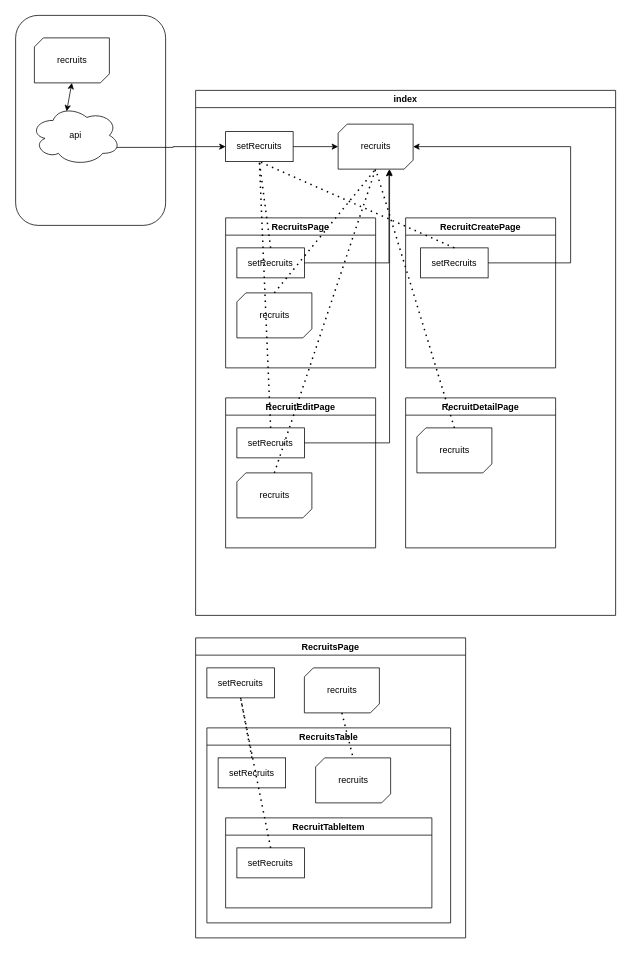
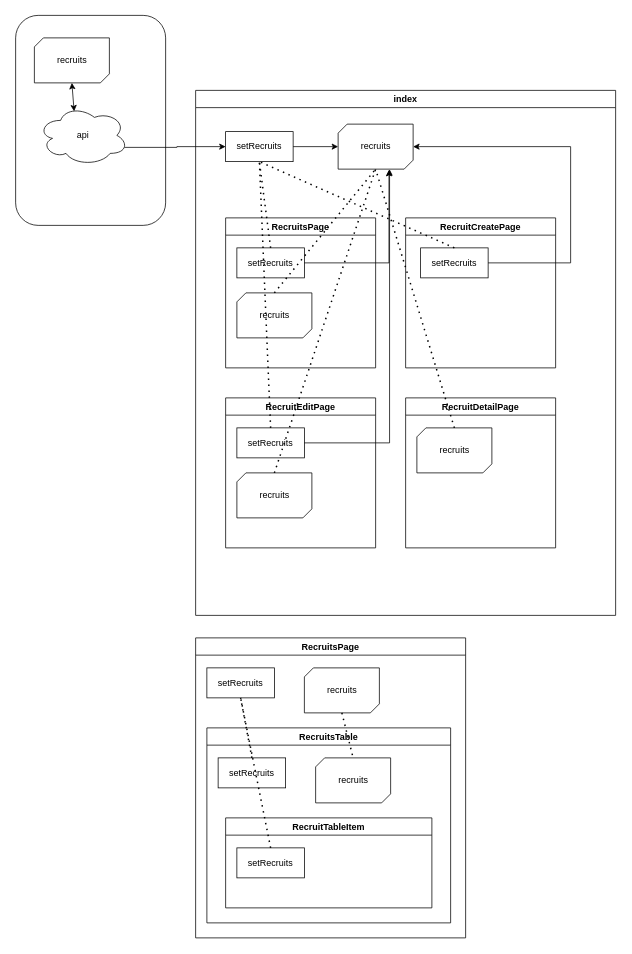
  <mxCell id="0" />
  <mxCell id="1" parent="0" />
  <mxCell id="2" value="" style="rounded=1;whiteSpace=wrap;html=1;" parent="1" vertex="1"><mxGeometry x="20" y="20" width="200" height="280" as="geometry" /></mxCell>
  <mxCell id="3" value="" style="verticalLabelPosition=bottom;verticalAlign=top;html=1;shape=mxgraph.basic.diag_snip_rect;dx=6;" parent="1" vertex="1"><mxGeometry x="45" y="50" width="100" height="60" as="geometry" /></mxCell>
  <mxCell id="4" style="edgeStyle=orthogonalEdgeStyle;rounded=0;orthogonalLoop=1;jettySize=auto;html=1;exitX=0.96;exitY=0.7;exitDx=0;exitDy=0;exitPerimeter=0;entryX=0;entryY=0.5;entryDx=0;entryDy=0;" parent="1" source="5" target="10" edge="1"><mxGeometry relative="1" as="geometry" /></mxCell>
- <mxCell id="5" value="api" style="ellipse;shape=cloud;whiteSpace=wrap;html=1;" parent="1" vertex="1"><mxGeometry x="40" y="140" width="120" height="80" as="geometry" /></mxCell>
+ <mxCell id="5" value="api" style="ellipse;shape=cloud;whiteSpace=wrap;html=1;" parent="1" vertex="1"><mxGeometry x="50" y="140" width="120" height="80" as="geometry" /></mxCell>
  <mxCell id="6" value="recruits" style="text;html=1;align=center;verticalAlign=middle;resizable=0;points=[];autosize=1;strokeColor=none;fillColor=none;" parent="1" vertex="1"><mxGeometry x="70" y="70" width="50" height="20" as="geometry" /></mxCell>
  <mxCell id="7" value="" style="endArrow=classic;startArrow=classic;html=1;rounded=0;entryX=0.5;entryY=1;entryDx=0;entryDy=0;entryPerimeter=0;exitX=0.4;exitY=0.1;exitDx=0;exitDy=0;exitPerimeter=0;" parent="1" source="5" target="3" edge="1"><mxGeometry width="50" height="50" relative="1" as="geometry"><mxPoint x="360" y="320" as="sourcePoint" /><mxPoint x="410" y="270" as="targetPoint" /></mxGeometry></mxCell>
  <mxCell id="8" value="index" style="swimlane;" parent="1" vertex="1"><mxGeometry x="260" y="120" width="560" height="700" as="geometry" /></mxCell>
  <mxCell id="9" value="" style="verticalLabelPosition=bottom;verticalAlign=top;html=1;shape=mxgraph.basic.diag_snip_rect;dx=6;" parent="8" vertex="1"><mxGeometry x="190" y="45" width="100" height="60" as="geometry" /></mxCell>
  <mxCell id="10" value="setRecruits" style="rounded=0;whiteSpace=wrap;html=1;" parent="8" vertex="1"><mxGeometry x="40" y="55" width="90" height="40" as="geometry" /></mxCell>
  <mxCell id="11" value="recruits" style="text;html=1;align=center;verticalAlign=middle;resizable=0;points=[];autosize=1;strokeColor=none;fillColor=none;" parent="8" vertex="1"><mxGeometry x="215" y="65" width="50" height="20" as="geometry" /></mxCell>
  <mxCell id="12" style="edgeStyle=orthogonalEdgeStyle;rounded=0;orthogonalLoop=1;jettySize=auto;html=1;" parent="8" source="10" target="9" edge="1"><mxGeometry relative="1" as="geometry" /></mxCell>
  <mxCell id="13" value="RecruitsPage" style="swimlane;" parent="8" vertex="1"><mxGeometry x="40" y="170" width="200" height="200" as="geometry" /></mxCell>
  <mxCell id="14" value="setRecruits" style="rounded=0;whiteSpace=wrap;html=1;" parent="13" vertex="1"><mxGeometry x="15" y="40" width="90" height="40" as="geometry" /></mxCell>
  <mxCell id="15" value="" style="verticalLabelPosition=bottom;verticalAlign=top;html=1;shape=mxgraph.basic.diag_snip_rect;dx=6;" parent="13" vertex="1"><mxGeometry x="15" y="100" width="100" height="60" as="geometry" /></mxCell>
  <mxCell id="16" value="recruits" style="text;html=1;align=center;verticalAlign=middle;resizable=0;points=[];autosize=1;strokeColor=none;fillColor=none;" parent="13" vertex="1"><mxGeometry x="40" y="120" width="50" height="20" as="geometry" /></mxCell>
  <mxCell id="17" value="RecruitCreatePage" style="swimlane;" parent="8" vertex="1"><mxGeometry x="280" y="170" width="200" height="200" as="geometry" /></mxCell>
  <mxCell id="18" value="setRecruits" style="rounded=0;whiteSpace=wrap;html=1;" parent="17" vertex="1"><mxGeometry x="20" y="40" width="90" height="40" as="geometry" /></mxCell>
  <mxCell id="19" value="RecruitEditPage" style="swimlane;" parent="8" vertex="1"><mxGeometry x="40" y="410" width="200" height="200" as="geometry" /></mxCell>
  <mxCell id="20" value="setRecruits" style="rounded=0;whiteSpace=wrap;html=1;" parent="19" vertex="1"><mxGeometry x="15" y="40" width="90" height="40" as="geometry" /></mxCell>
  <mxCell id="21" value="" style="verticalLabelPosition=bottom;verticalAlign=top;html=1;shape=mxgraph.basic.diag_snip_rect;dx=6;" parent="19" vertex="1"><mxGeometry x="15" y="100" width="100" height="60" as="geometry" /></mxCell>
  <mxCell id="22" value="recruits" style="text;html=1;align=center;verticalAlign=middle;resizable=0;points=[];autosize=1;strokeColor=none;fillColor=none;" parent="19" vertex="1"><mxGeometry x="40" y="120" width="50" height="20" as="geometry" /></mxCell>
  <mxCell id="23" value="RecruitDetailPage" style="swimlane;" parent="8" vertex="1"><mxGeometry x="280" y="410" width="200" height="200" as="geometry" /></mxCell>
  <mxCell id="24" value="" style="verticalLabelPosition=bottom;verticalAlign=top;html=1;shape=mxgraph.basic.diag_snip_rect;dx=6;" parent="23" vertex="1"><mxGeometry x="15" y="40" width="100" height="60" as="geometry" /></mxCell>
  <mxCell id="25" value="recruits" style="text;html=1;align=center;verticalAlign=middle;resizable=0;points=[];autosize=1;strokeColor=none;fillColor=none;" parent="23" vertex="1"><mxGeometry x="40" y="60" width="50" height="20" as="geometry" /></mxCell>
  <mxCell id="26" style="edgeStyle=orthogonalEdgeStyle;rounded=0;orthogonalLoop=1;jettySize=auto;html=1;exitX=1;exitY=0.5;exitDx=0;exitDy=0;entryX=0.678;entryY=1.017;entryDx=0;entryDy=0;entryPerimeter=0;" parent="8" source="14" target="9" edge="1"><mxGeometry relative="1" as="geometry" /></mxCell>
  <mxCell id="27" style="edgeStyle=orthogonalEdgeStyle;rounded=0;orthogonalLoop=1;jettySize=auto;html=1;exitX=1;exitY=0.5;exitDx=0;exitDy=0;entryX=1;entryY=0.5;entryDx=0;entryDy=0;entryPerimeter=0;" parent="8" source="18" target="9" edge="1"><mxGeometry relative="1" as="geometry"><Array as="points"><mxPoint x="500" y="230" /><mxPoint x="500" y="75" /></Array></mxGeometry></mxCell>
  <mxCell id="28" style="edgeStyle=orthogonalEdgeStyle;rounded=0;orthogonalLoop=1;jettySize=auto;html=1;exitX=1;exitY=0.5;exitDx=0;exitDy=0;entryX=0.686;entryY=1.003;entryDx=0;entryDy=0;entryPerimeter=0;" parent="8" source="20" target="9" edge="1"><mxGeometry relative="1" as="geometry" /></mxCell>
  <mxCell id="29" value="" style="endArrow=none;dashed=1;html=1;dashPattern=1 3;strokeWidth=2;rounded=0;entryX=0.5;entryY=1;entryDx=0;entryDy=0;exitX=0.5;exitY=0;exitDx=0;exitDy=0;" parent="8" source="14" target="10" edge="1"><mxGeometry width="50" height="50" relative="1" as="geometry"><mxPoint x="80" y="210" as="sourcePoint" /><mxPoint x="80" y="100" as="targetPoint" /></mxGeometry></mxCell>
  <mxCell id="30" value="" style="endArrow=none;dashed=1;html=1;dashPattern=1 3;strokeWidth=2;rounded=0;entryX=0.5;entryY=1;entryDx=0;entryDy=0;exitX=0.5;exitY=0;exitDx=0;exitDy=0;" parent="8" source="18" target="10" edge="1"><mxGeometry width="50" height="50" relative="1" as="geometry"><mxPoint x="140" y="250" as="sourcePoint" /><mxPoint x="125" y="135" as="targetPoint" /></mxGeometry></mxCell>
  <mxCell id="31" value="" style="endArrow=none;dashed=1;html=1;dashPattern=1 3;strokeWidth=2;rounded=0;exitX=0.5;exitY=0;exitDx=0;exitDy=0;entryX=0.5;entryY=1;entryDx=0;entryDy=0;" parent="8" source="20" target="10" edge="1"><mxGeometry width="50" height="50" relative="1" as="geometry"><mxPoint x="130" y="240" as="sourcePoint" /><mxPoint x="90" y="90" as="targetPoint" /></mxGeometry></mxCell>
  <mxCell id="32" value="" style="endArrow=none;dashed=1;html=1;dashPattern=1 3;strokeWidth=2;rounded=0;entryX=0.5;entryY=1;entryDx=0;entryDy=0;exitX=0.5;exitY=0;exitDx=0;exitDy=0;entryPerimeter=0;exitPerimeter=0;" parent="8" source="15" target="9" edge="1"><mxGeometry width="50" height="50" relative="1" as="geometry"><mxPoint x="355" y="220" as="sourcePoint" /><mxPoint x="95" y="105" as="targetPoint" /></mxGeometry></mxCell>
  <mxCell id="33" value="" style="endArrow=none;dashed=1;html=1;dashPattern=1 3;strokeWidth=2;rounded=0;entryX=0.5;entryY=1;entryDx=0;entryDy=0;exitX=0.5;exitY=0;exitDx=0;exitDy=0;entryPerimeter=0;exitPerimeter=0;" parent="8" source="21" target="9" edge="1"><mxGeometry width="50" height="50" relative="1" as="geometry"><mxPoint x="115" y="280" as="sourcePoint" /><mxPoint x="250" y="115" as="targetPoint" /></mxGeometry></mxCell>
  <mxCell id="34" value="" style="endArrow=none;dashed=1;html=1;dashPattern=1 3;strokeWidth=2;rounded=0;entryX=0.5;entryY=1;entryDx=0;entryDy=0;exitX=0.5;exitY=0;exitDx=0;exitDy=0;entryPerimeter=0;exitPerimeter=0;" parent="8" source="24" target="9" edge="1"><mxGeometry width="50" height="50" relative="1" as="geometry"><mxPoint x="115" y="520" as="sourcePoint" /><mxPoint x="250" y="115" as="targetPoint" /></mxGeometry></mxCell>
  <mxCell id="35" value="RecruitsPage" style="swimlane;" vertex="1" parent="1"><mxGeometry x="260" y="850" width="360" height="400" as="geometry" /></mxCell>
  <mxCell id="36" value="setRecruits" style="rounded=0;whiteSpace=wrap;html=1;" vertex="1" parent="35"><mxGeometry x="15" y="40" width="90" height="40" as="geometry" /></mxCell>
  <mxCell id="37" value="" style="verticalLabelPosition=bottom;verticalAlign=top;html=1;shape=mxgraph.basic.diag_snip_rect;dx=6;" vertex="1" parent="35"><mxGeometry x="145" y="40" width="100" height="60" as="geometry" /></mxCell>
  <mxCell id="38" value="recruits" style="text;html=1;align=center;verticalAlign=middle;resizable=0;points=[];autosize=1;strokeColor=none;fillColor=none;" vertex="1" parent="35"><mxGeometry x="170" y="60" width="50" height="20" as="geometry" /></mxCell>
  <mxCell id="39" value="RecruitsTable" style="swimlane;" vertex="1" parent="35"><mxGeometry x="15" y="120" width="325" height="260" as="geometry" /></mxCell>
  <mxCell id="40" value="setRecruits" style="rounded=0;whiteSpace=wrap;html=1;" vertex="1" parent="39"><mxGeometry x="15" y="40" width="90" height="40" as="geometry" /></mxCell>
  <mxCell id="41" value="" style="verticalLabelPosition=bottom;verticalAlign=top;html=1;shape=mxgraph.basic.diag_snip_rect;dx=6;" vertex="1" parent="39"><mxGeometry x="145" y="40" width="100" height="60" as="geometry" /></mxCell>
  <mxCell id="42" value="recruits" style="text;html=1;align=center;verticalAlign=middle;resizable=0;points=[];autosize=1;strokeColor=none;fillColor=none;" vertex="1" parent="39"><mxGeometry x="170" y="60" width="50" height="20" as="geometry" /></mxCell>
  <mxCell id="43" value="RecruitTableItem" style="swimlane;" vertex="1" parent="39"><mxGeometry x="25" y="120" width="275" height="120" as="geometry" /></mxCell>
  <mxCell id="44" value="setRecruits" style="rounded=0;whiteSpace=wrap;html=1;" vertex="1" parent="43"><mxGeometry x="15" y="40" width="90" height="40" as="geometry" /></mxCell>
  <mxCell id="45" value="" style="endArrow=none;dashed=1;html=1;dashPattern=1 3;strokeWidth=2;rounded=0;entryX=0.5;entryY=1;entryDx=0;entryDy=0;exitX=0.5;exitY=0;exitDx=0;exitDy=0;" edge="1" parent="35" source="40" target="36"><mxGeometry width="50" height="50" relative="1" as="geometry"><mxPoint x="190" y="-10" as="sourcePoint" /><mxPoint x="240" y="-60" as="targetPoint" /></mxGeometry></mxCell>
  <mxCell id="46" value="" style="endArrow=none;dashed=1;html=1;dashPattern=1 3;strokeWidth=2;rounded=0;entryX=0.5;entryY=1;entryDx=0;entryDy=0;exitX=0.5;exitY=0;exitDx=0;exitDy=0;" edge="1" parent="35" source="44" target="36"><mxGeometry width="50" height="50" relative="1" as="geometry"><mxPoint x="95" y="180" as="sourcePoint" /><mxPoint x="80" y="100" as="targetPoint" /></mxGeometry></mxCell>
  <mxCell id="47" value="" style="endArrow=none;dashed=1;html=1;dashPattern=1 3;strokeWidth=2;rounded=0;entryX=0.5;entryY=0;entryDx=0;entryDy=0;exitX=0.5;exitY=1;exitDx=0;exitDy=0;exitPerimeter=0;entryPerimeter=0;" edge="1" parent="35" source="37" target="41"><mxGeometry width="50" height="50" relative="1" as="geometry"><mxPoint x="85" y="170" as="sourcePoint" /><mxPoint x="70" y="90" as="targetPoint" /></mxGeometry></mxCell>
